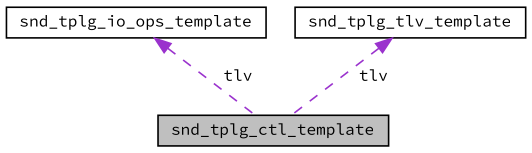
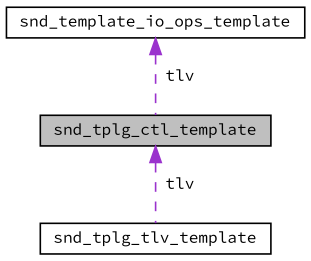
  digraph {
    fontname="Source Code Pro"
    node [color=black fillcolor=white fontname="Source Code Pro" fontsize=10 shape=record style=filled]
    edge [color=darkorchid3 dir=back fontname="Source Code Pro" fontsize=10 labelfontname=Helvetica labelfontsize=10 style=dashed]
    n1 [fillcolor=grey75 fontcolor=black height=0.2 label=snd_tplg_ctl_template width=0.4]
-   n2 [height=0.2 label=snd_tplg_io_ops_template width=0.4]
+   n2 [height=0.2 label=snd_template_io_ops_template width=0.4]
    n3 [height=0.2 label=snd_tplg_tlv_template width=0.4]
    n2 -> n1 [label=" tlv"]
-   n3 -> n1 [label=" tlv"]
+   n1 -> n3 [label=" tlv"]
  }
